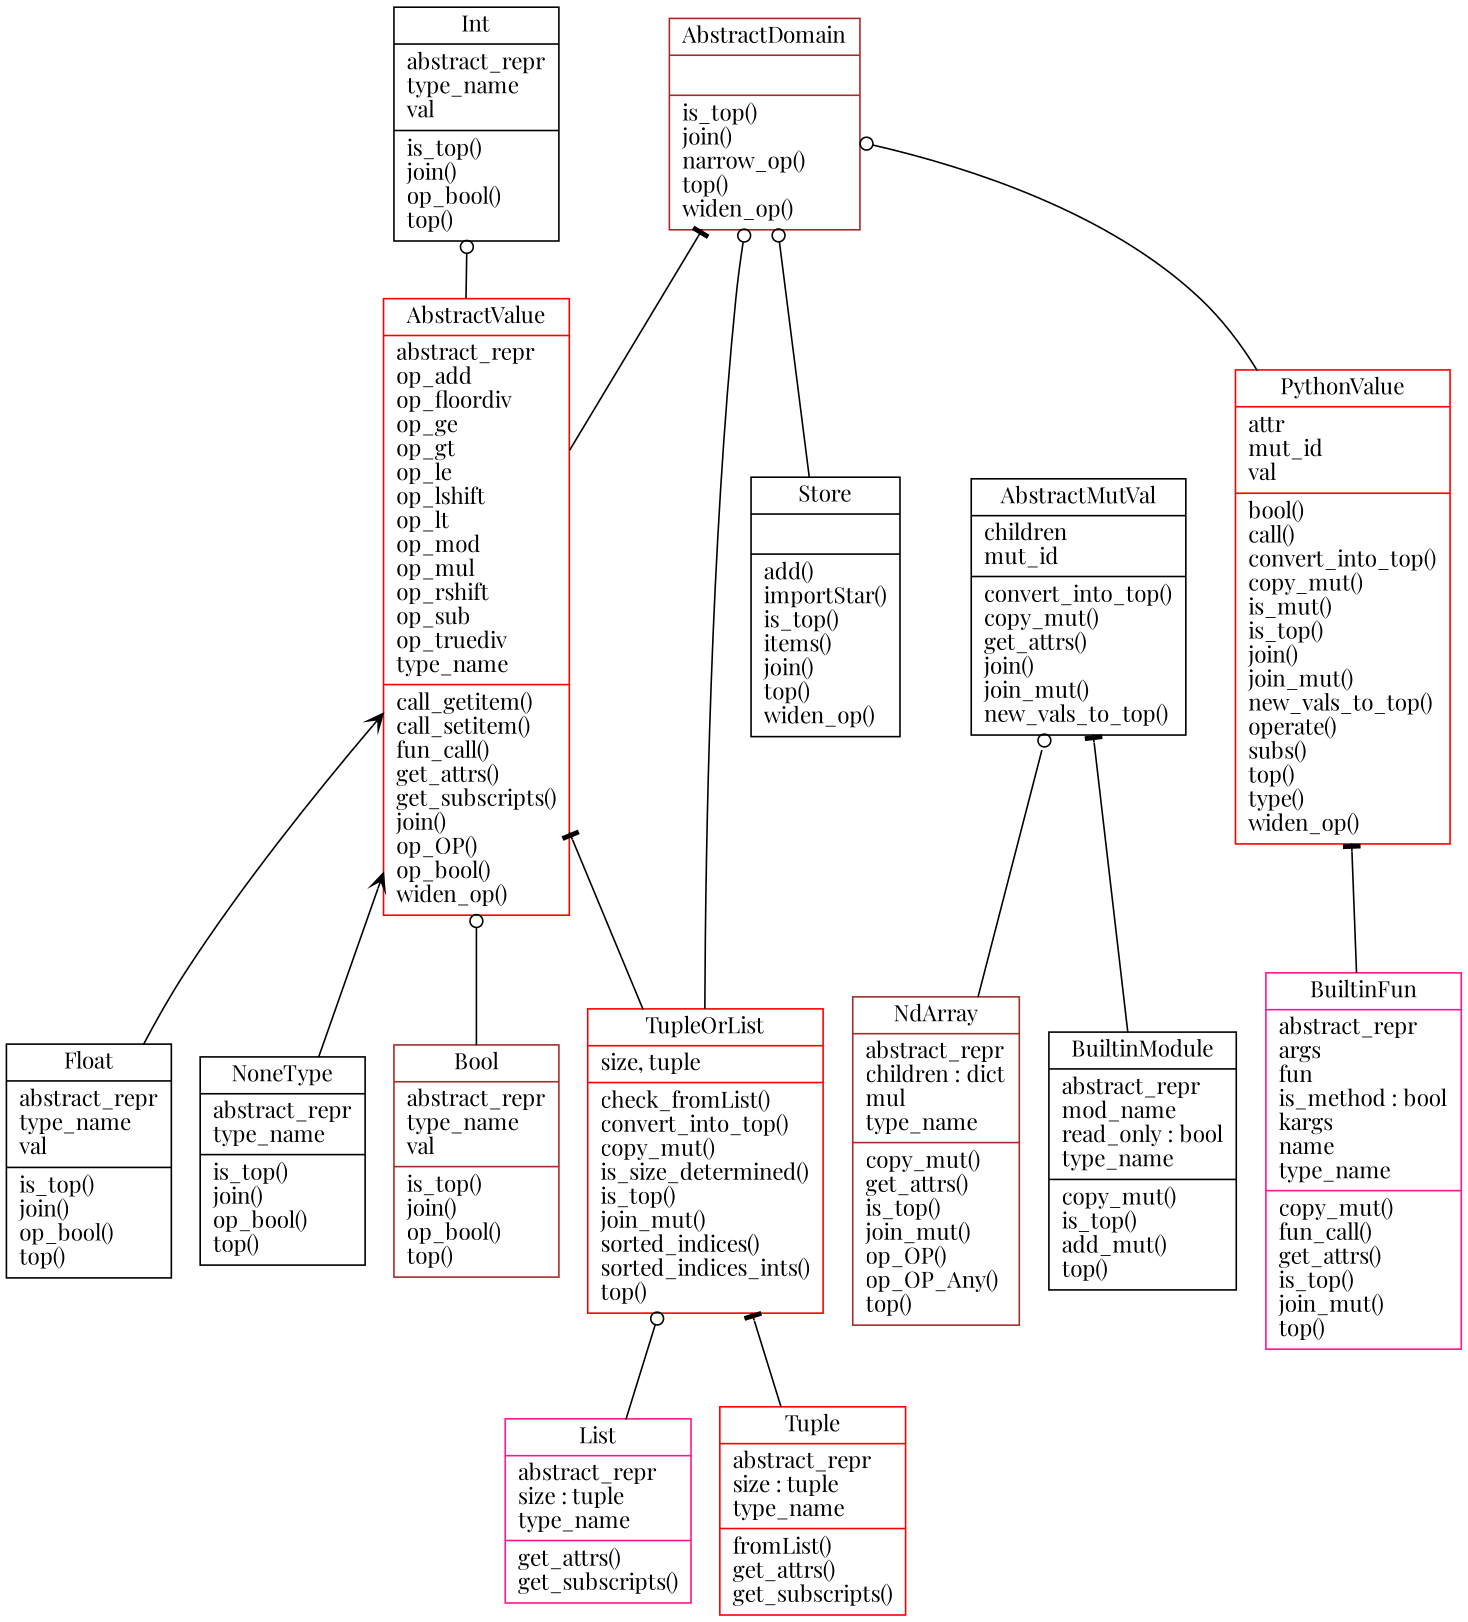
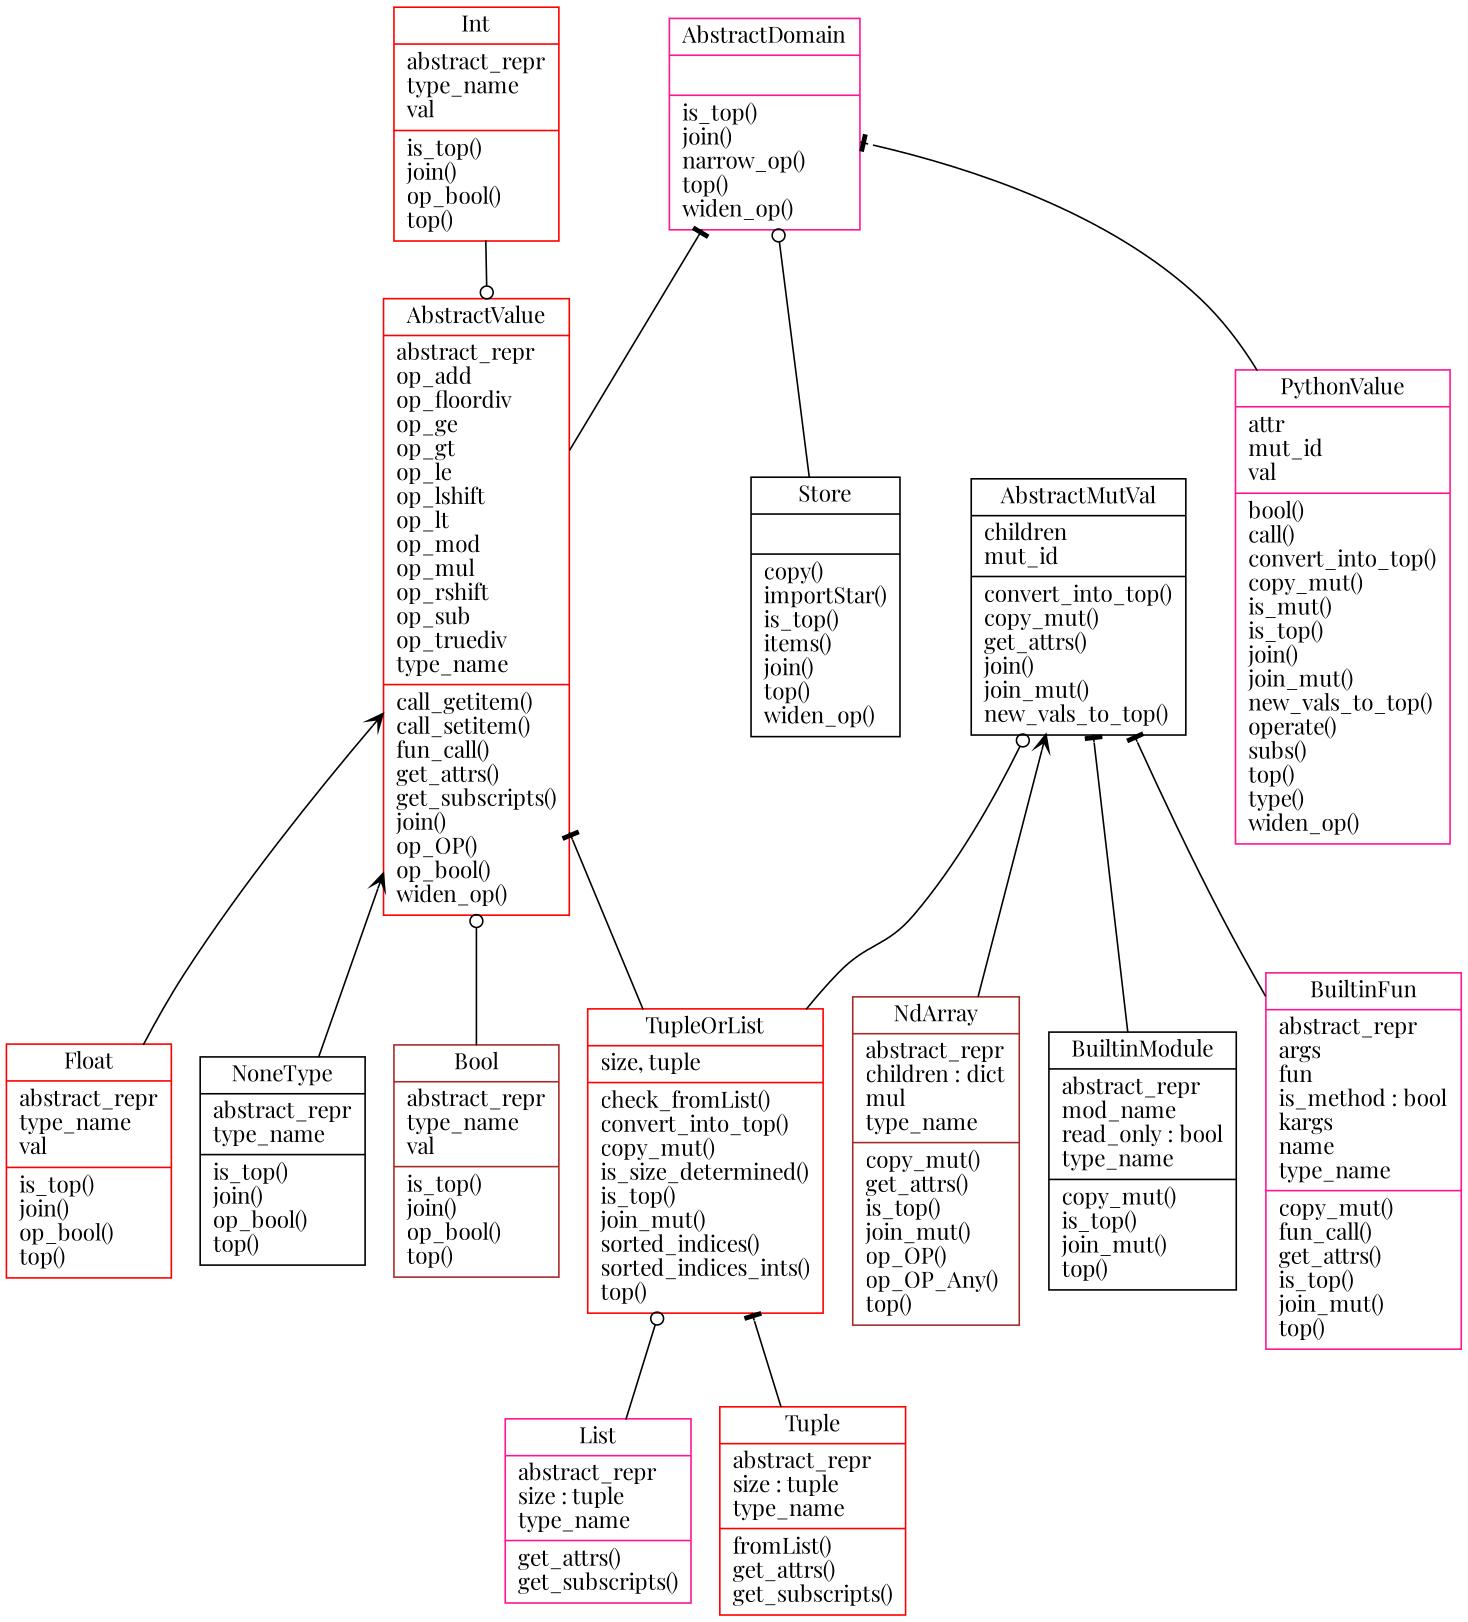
  digraph {
    fontname="Playfair Display"
    rankdir=BT
    node [color=black fontname="Playfair Display" shape=record]
    edge [arrowhead=odot arrowtail=none fontname="Playfair Display"]
-   n1 [color=brown label="{AbstractDomain|\l|is_top()\ljoin()\lnarrow_op()\ltop()\lwiden_op()\l}"]
+   n1 [color=deeppink label="{AbstractDomain|\l|is_top()\ljoin()\lnarrow_op()\ltop()\lwiden_op()\l}"]
    n2 [label="{AbstractMutVal|children\lmut_id\l|convert_into_top()\lcopy_mut()\lget_attrs()\ljoin()\ljoin_mut()\lnew_vals_to_top()\l}"]
    n3 [color=red label="{AbstractValue|abstract_repr\lop_add\lop_floordiv\lop_ge\lop_gt\lop_le\lop_lshift\lop_lt\lop_mod\lop_mul\lop_rshift\lop_sub\lop_truediv\ltype_name\l|call_getitem()\lcall_setitem()\lfun_call()\lget_attrs()\lget_subscripts()\ljoin()\lop_OP()\lop_bool()\lwiden_op()\l}"]
    n4 [color=brown label="{Bool|abstract_repr\ltype_name\lval\l|is_top()\ljoin()\lop_bool()\ltop()\l}"]
    n5 [color=deeppink label="{BuiltinFun|abstract_repr\largs\lfun\lis_method : bool\lkargs\lname\ltype_name\l|copy_mut()\lfun_call()\lget_attrs()\lis_top()\ljoin_mut()\ltop()\l}"]
-   n6 [label="{BuiltinModule|abstract_repr\lmod_name\lread_only : bool\ltype_name\l|copy_mut()\lis_top()\ladd_mut()\ltop()\l}"]
-   n7 [label="{Float|abstract_repr\ltype_name\lval\l|is_top()\ljoin()\lop_bool()\ltop()\l}"]
-   n8 [label="{Int|abstract_repr\ltype_name\lval\l|is_top()\ljoin()\lop_bool()\ltop()\l}"]
+   n6 [label="{BuiltinModule|abstract_repr\lmod_name\lread_only : bool\ltype_name\l|copy_mut()\lis_top()\ljoin_mut()\ltop()\l}"]
+   n7 [color=red label="{Float|abstract_repr\ltype_name\lval\l|is_top()\ljoin()\lop_bool()\ltop()\l}"]
+   n8 [color=red label="{Int|abstract_repr\ltype_name\lval\l|is_top()\ljoin()\lop_bool()\ltop()\l}"]
    n9 [color=deeppink label="{List|abstract_repr\lsize : tuple\ltype_name\l|get_attrs()\lget_subscripts()\l}"]
    n10 [color=red label="{TupleOrList|size, tuple\l|check_fromList()\lconvert_into_top()\lcopy_mut()\lis_size_determined()\lis_top()\ljoin_mut()\lsorted_indices()\lsorted_indices_ints()\ltop()\l}"]
    n11 [color=brown label="{NdArray|abstract_repr\lchildren : dict\lmul\ltype_name\l|copy_mut()\lget_attrs()\lis_top()\ljoin_mut()\lop_OP()\lop_OP_Any()\ltop()\l}"]
    n12 [label="{NoneType|abstract_repr\ltype_name\l|is_top()\ljoin()\lop_bool()\ltop()\l}"]
-   n13 [color=red label="{PythonValue|attr\lmut_id\lval\l|bool()\lcall()\lconvert_into_top()\lcopy_mut()\lis_mut()\lis_top()\ljoin()\ljoin_mut()\lnew_vals_to_top()\loperate()\lsubs()\ltop()\ltype()\lwiden_op()\l}"]
-   n14 [label="{Store|\l|add()\limportStar()\lis_top()\litems()\ljoin()\ltop()\lwiden_op()\l}"]
+   n13 [color=deeppink label="{PythonValue|attr\lmut_id\lval\l|bool()\lcall()\lconvert_into_top()\lcopy_mut()\lis_mut()\lis_top()\ljoin()\ljoin_mut()\lnew_vals_to_top()\loperate()\lsubs()\ltop()\ltype()\lwiden_op()\l}"]
+   n14 [label="{Store|\l|copy()\limportStar()\lis_top()\litems()\ljoin()\ltop()\lwiden_op()\l}"]
    n15 [color=red label="{Tuple|abstract_repr\lsize : tuple\ltype_name\l|fromList()\lget_attrs()\lget_subscripts()\l}"]
    n3 -> n1 [arrowhead=tee]
    n4 -> n3
-   n5 -> n13 [arrowhead=tee]
+   n5 -> n2 [arrowhead=tee]
    n6 -> n2 [arrowhead=tee]
    n7 -> n3 [arrowhead=vee]
-   n3 -> n8
+   n8 -> n3
    n9 -> n10
-   n10 -> n1
+   n10 -> n2
    n10 -> n3 [arrowhead=tee]
-   n11 -> n2
+   n11 -> n2 [arrowhead=vee]
    n12 -> n3 [arrowhead=vee]
-   n13 -> n1
+   n13 -> n1 [arrowhead=tee]
    n14 -> n1
    n15 -> n10 [arrowhead=tee]
  }
